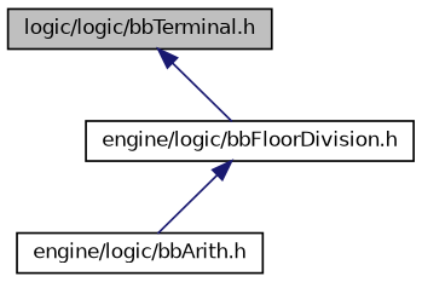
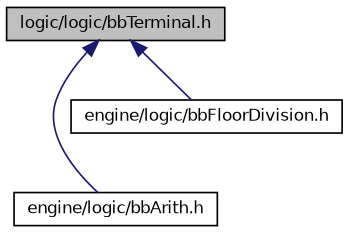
  digraph {
    node [color=black fillcolor=white fontname=Helvetica fontsize=10 shape=record style=filled]
    edge [color=midnightblue dir=back fontname=Helvetica fontsize=10 labelfontname=Helvetica labelfontsize=10 style=solid]
    n1 [fillcolor=grey75 fontcolor=black height=0.2 label="logic/logic/bbTerminal.h" width=0.4]
    n2 [height=0.2 label="engine/logic/bbArith.h" width=0.4]
    n3 [height=0.2 label="engine/logic/bbFloorDivision.h" width=0.4]
-   n3 -> n2
+   n1 -> n2
    n1 -> n3
  }
